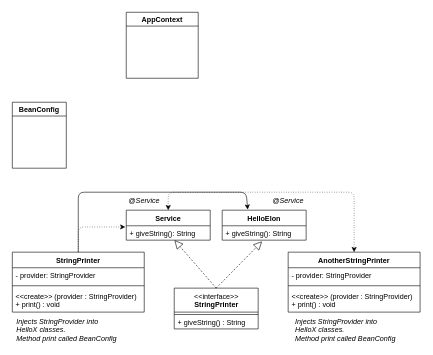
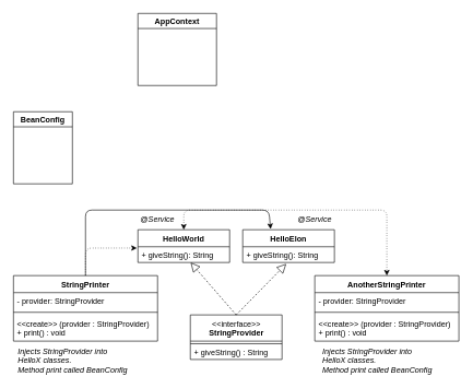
  <mxCell id="0" />
  <mxCell id="1" parent="0" />
  <mxCell id="2" value="BeanConfig" style="swimlane;" parent="1" vertex="1"><mxGeometry x="20" y="170" width="90" height="110" as="geometry" /></mxCell>
  <mxCell id="3" value="AppContext" style="swimlane;" parent="1" vertex="1"><mxGeometry x="210" y="20" width="120" height="110" as="geometry" /></mxCell>
  <mxCell id="4" value="StringPrinter" style="swimlane;fontStyle=1;align=center;verticalAlign=top;childLayout=stackLayout;horizontal=1;startSize=26;horizontalStack=0;resizeParent=1;resizeParentMax=0;resizeLast=0;collapsible=1;marginBottom=0;" parent="1" vertex="1"><mxGeometry x="20" y="420" width="220" height="100" as="geometry" /></mxCell>
  <mxCell id="5" value="- provider: StringProvider" style="text;strokeColor=none;fillColor=none;align=left;verticalAlign=top;spacingLeft=4;spacingRight=4;overflow=hidden;rotatable=0;points=[[0,0.5],[1,0.5]];portConstraint=eastwest;" parent="4" vertex="1"><mxGeometry y="26" width="220" height="26" as="geometry" /></mxCell>
  <mxCell id="6" value="" style="line;strokeWidth=1;fillColor=none;align=left;verticalAlign=middle;spacingTop=-1;spacingLeft=3;spacingRight=3;rotatable=0;labelPosition=right;points=[];portConstraint=eastwest;" parent="4" vertex="1"><mxGeometry y="52" width="220" height="8" as="geometry" /></mxCell>
  <mxCell id="7" value="&lt;&lt;create&gt;&gt; (provider : StringProvider)&#10;+ print() : void&#10;" style="text;strokeColor=none;fillColor=none;align=left;verticalAlign=top;spacingLeft=4;spacingRight=4;overflow=hidden;rotatable=0;points=[[0,0.5],[1,0.5]];portConstraint=eastwest;" parent="4" vertex="1"><mxGeometry y="60" width="220" height="40" as="geometry" /></mxCell>
- <mxCell id="8" value="Service" style="swimlane;fontStyle=1;childLayout=stackLayout;horizontal=1;startSize=26;fillColor=none;horizontalStack=0;resizeParent=1;resizeParentMax=0;resizeLast=0;collapsible=1;marginBottom=0;" parent="1" vertex="1"><mxGeometry x="210" y="350" width="140" height="50" as="geometry" /></mxCell>
+ <mxCell id="8" value="HelloWorld" style="swimlane;fontStyle=1;childLayout=stackLayout;horizontal=1;startSize=26;fillColor=none;horizontalStack=0;resizeParent=1;resizeParentMax=0;resizeLast=0;collapsible=1;marginBottom=0;" parent="1" vertex="1"><mxGeometry x="210" y="350" width="140" height="50" as="geometry" /></mxCell>
  <mxCell id="9" value="+ giveString(): String" style="text;strokeColor=none;fillColor=none;align=left;verticalAlign=top;spacingLeft=4;spacingRight=4;overflow=hidden;rotatable=0;points=[[0,0.5],[1,0.5]];portConstraint=eastwest;" parent="8" vertex="1"><mxGeometry y="26" width="140" height="24" as="geometry" /></mxCell>
  <mxCell id="10" value="HelloElon" style="swimlane;fontStyle=1;childLayout=stackLayout;horizontal=1;startSize=26;fillColor=none;horizontalStack=0;resizeParent=1;resizeParentMax=0;resizeLast=0;collapsible=1;marginBottom=0;" parent="1" vertex="1"><mxGeometry x="370" y="350" width="140" height="50" as="geometry" /></mxCell>
  <mxCell id="11" value="+ giveString(): String" style="text;strokeColor=none;fillColor=none;align=left;verticalAlign=top;spacingLeft=4;spacingRight=4;overflow=hidden;rotatable=0;points=[[0,0.5],[1,0.5]];portConstraint=eastwest;" parent="10" vertex="1"><mxGeometry y="26" width="140" height="24" as="geometry" /></mxCell>
- <mxCell id="12" value="&amp;lt;&amp;lt;interface&amp;gt;&amp;gt;&lt;br&gt;&lt;b&gt;StringPrinter&lt;/b&gt;" style="swimlane;fontStyle=0;align=center;verticalAlign=top;childLayout=stackLayout;horizontal=1;startSize=40;horizontalStack=0;resizeParent=1;resizeParentMax=0;resizeLast=0;collapsible=0;marginBottom=0;html=1;" parent="1" vertex="1"><mxGeometry x="290" y="480" width="140" height="68" as="geometry" /></mxCell>
+ <mxCell id="12" value="&amp;lt;&amp;lt;interface&amp;gt;&amp;gt;&lt;br&gt;&lt;b&gt;StringProvider&lt;/b&gt;" style="swimlane;fontStyle=0;align=center;verticalAlign=top;childLayout=stackLayout;horizontal=1;startSize=40;horizontalStack=0;resizeParent=1;resizeParentMax=0;resizeLast=0;collapsible=0;marginBottom=0;html=1;" parent="1" vertex="1"><mxGeometry x="290" y="480" width="140" height="68" as="geometry" /></mxCell>
  <mxCell id="13" value="" style="line;strokeWidth=1;fillColor=none;align=left;verticalAlign=middle;spacingTop=-1;spacingLeft=3;spacingRight=3;rotatable=0;labelPosition=right;points=[];portConstraint=eastwest;" parent="12" vertex="1"><mxGeometry y="40" width="140" height="8" as="geometry" /></mxCell>
  <mxCell id="14" value="+ giveString() : String" style="text;html=1;strokeColor=none;fillColor=none;align=left;verticalAlign=middle;spacingLeft=4;spacingRight=4;overflow=hidden;rotatable=0;points=[[0,0.5],[1,0.5]];portConstraint=eastwest;" parent="12" vertex="1"><mxGeometry y="48" width="140" height="20" as="geometry" /></mxCell>
  <mxCell id="15" value="" style="endArrow=block;dashed=1;endFill=0;endSize=12;html=1;rounded=1;strokeColor=default;exitX=0.5;exitY=0;exitDx=0;exitDy=0;" parent="1" source="12" target="9" edge="1"><mxGeometry width="160" relative="1" as="geometry"><mxPoint x="380" y="420" as="sourcePoint" /><mxPoint x="290" y="430" as="targetPoint" /></mxGeometry></mxCell>
  <mxCell id="16" value="" style="endArrow=none;dashed=1;html=1;dashPattern=1 3;strokeWidth=1;rounded=1;entryX=0.5;entryY=0;entryDx=0;entryDy=0;startArrow=classic;startFill=1;exitX=-0.011;exitY=0.083;exitDx=0;exitDy=0;exitPerimeter=0;strokeColor=default;" parent="1" source="9" target="4" edge="1"><mxGeometry width="50" height="50" relative="1" as="geometry"><mxPoint x="110" y="450" as="sourcePoint" /><mxPoint x="160" y="400" as="targetPoint" /><Array as="points"><mxPoint x="130" y="378" /></Array></mxGeometry></mxCell>
  <mxCell id="17" value="" style="endArrow=block;dashed=1;endFill=0;endSize=12;html=1;rounded=1;strokeColor=default;exitX=0.5;exitY=0;exitDx=0;exitDy=0;entryX=0.475;entryY=1.083;entryDx=0;entryDy=0;entryPerimeter=0;" parent="1" source="12" target="11" edge="1"><mxGeometry width="160" relative="1" as="geometry"><mxPoint x="370" y="490" as="sourcePoint" /><mxPoint x="300.435" y="410" as="targetPoint" /></mxGeometry></mxCell>
  <mxCell id="18" value="AnotherStringPrinter" style="swimlane;fontStyle=1;align=center;verticalAlign=top;childLayout=stackLayout;horizontal=1;startSize=26;horizontalStack=0;resizeParent=1;resizeParentMax=0;resizeLast=0;collapsible=1;marginBottom=0;" parent="1" vertex="1"><mxGeometry x="480" y="420" width="220" height="100" as="geometry" /></mxCell>
  <mxCell id="19" value="- provider: StringProvider" style="text;strokeColor=none;fillColor=none;align=left;verticalAlign=top;spacingLeft=4;spacingRight=4;overflow=hidden;rotatable=0;points=[[0,0.5],[1,0.5]];portConstraint=eastwest;" parent="18" vertex="1"><mxGeometry y="26" width="220" height="26" as="geometry" /></mxCell>
  <mxCell id="20" value="" style="line;strokeWidth=1;fillColor=none;align=left;verticalAlign=middle;spacingTop=-1;spacingLeft=3;spacingRight=3;rotatable=0;labelPosition=right;points=[];portConstraint=eastwest;" parent="18" vertex="1"><mxGeometry y="52" width="220" height="8" as="geometry" /></mxCell>
  <mxCell id="21" value="&lt;&lt;create&gt;&gt; (provider : StringProvider)&#10;+ print() : void&#10;" style="text;strokeColor=none;fillColor=none;align=left;verticalAlign=top;spacingLeft=4;spacingRight=4;overflow=hidden;rotatable=0;points=[[0,0.5],[1,0.5]];portConstraint=eastwest;" parent="18" vertex="1"><mxGeometry y="60" width="220" height="40" as="geometry" /></mxCell>
  <mxCell id="22" value="" style="endArrow=classic;dashed=1;html=1;dashPattern=1 3;strokeWidth=1;rounded=1;entryX=0.5;entryY=0;entryDx=0;entryDy=0;startArrow=classic;startFill=1;exitX=0.5;exitY=0;exitDx=0;exitDy=0;strokeColor=default;" parent="1" source="8" target="18" edge="1"><mxGeometry width="50" height="50" relative="1" as="geometry"><mxPoint x="218.46" y="387.992" as="sourcePoint" /><mxPoint x="163.6" y="388" as="targetPoint" /><Array as="points"><mxPoint x="280" y="320" /><mxPoint x="590" y="320" /></Array></mxGeometry></mxCell>
  <mxCell id="23" value="" style="endArrow=none;dashed=0;html=1;dashPattern=1 3;strokeWidth=1;rounded=1;startArrow=classic;startFill=1;exitX=0.304;exitY=-0.02;exitDx=0;exitDy=0;exitPerimeter=0;strokeColor=default;entryX=0.5;entryY=0;entryDx=0;entryDy=0;" parent="1" source="10" edge="1" target="4"><mxGeometry width="50" height="50" relative="1" as="geometry"><mxPoint x="218.46" y="387.992" as="sourcePoint" /><mxPoint x="160" y="330" as="targetPoint" /><Array as="points"><mxPoint x="410" y="320" /><mxPoint x="130" y="320" /></Array></mxGeometry></mxCell>
  <mxCell id="24" value="&lt;i&gt;Injects StringProvider into HelloX classes.&lt;br&gt;Method print called BeanConfig&lt;br&gt;&lt;/i&gt;" style="text;html=1;strokeColor=none;fillColor=none;align=left;verticalAlign=middle;whiteSpace=wrap;rounded=0;" vertex="1" parent="1"><mxGeometry x="25" y="530" width="170" height="40" as="geometry" /></mxCell>
  <mxCell id="25" value="&lt;i&gt;@Service&lt;/i&gt;" style="text;html=1;strokeColor=none;fillColor=none;align=center;verticalAlign=middle;whiteSpace=wrap;rounded=0;" vertex="1" parent="1"><mxGeometry x="210" y="320" width="60" height="30" as="geometry" /></mxCell>
  <mxCell id="26" value="&lt;i&gt;@Service&lt;/i&gt;" style="text;html=1;strokeColor=none;fillColor=none;align=center;verticalAlign=middle;whiteSpace=wrap;rounded=0;" vertex="1" parent="1"><mxGeometry x="450" y="320" width="60" height="30" as="geometry" /></mxCell>
  <mxCell id="27" value="&lt;i&gt;Injects StringProvider into HelloX classes.&lt;br&gt;Method print called BeanConfig&lt;br&gt;&lt;/i&gt;" style="text;html=1;strokeColor=none;fillColor=none;align=left;verticalAlign=middle;whiteSpace=wrap;rounded=0;" vertex="1" parent="1"><mxGeometry x="490" y="530" width="170" height="40" as="geometry" /></mxCell>
